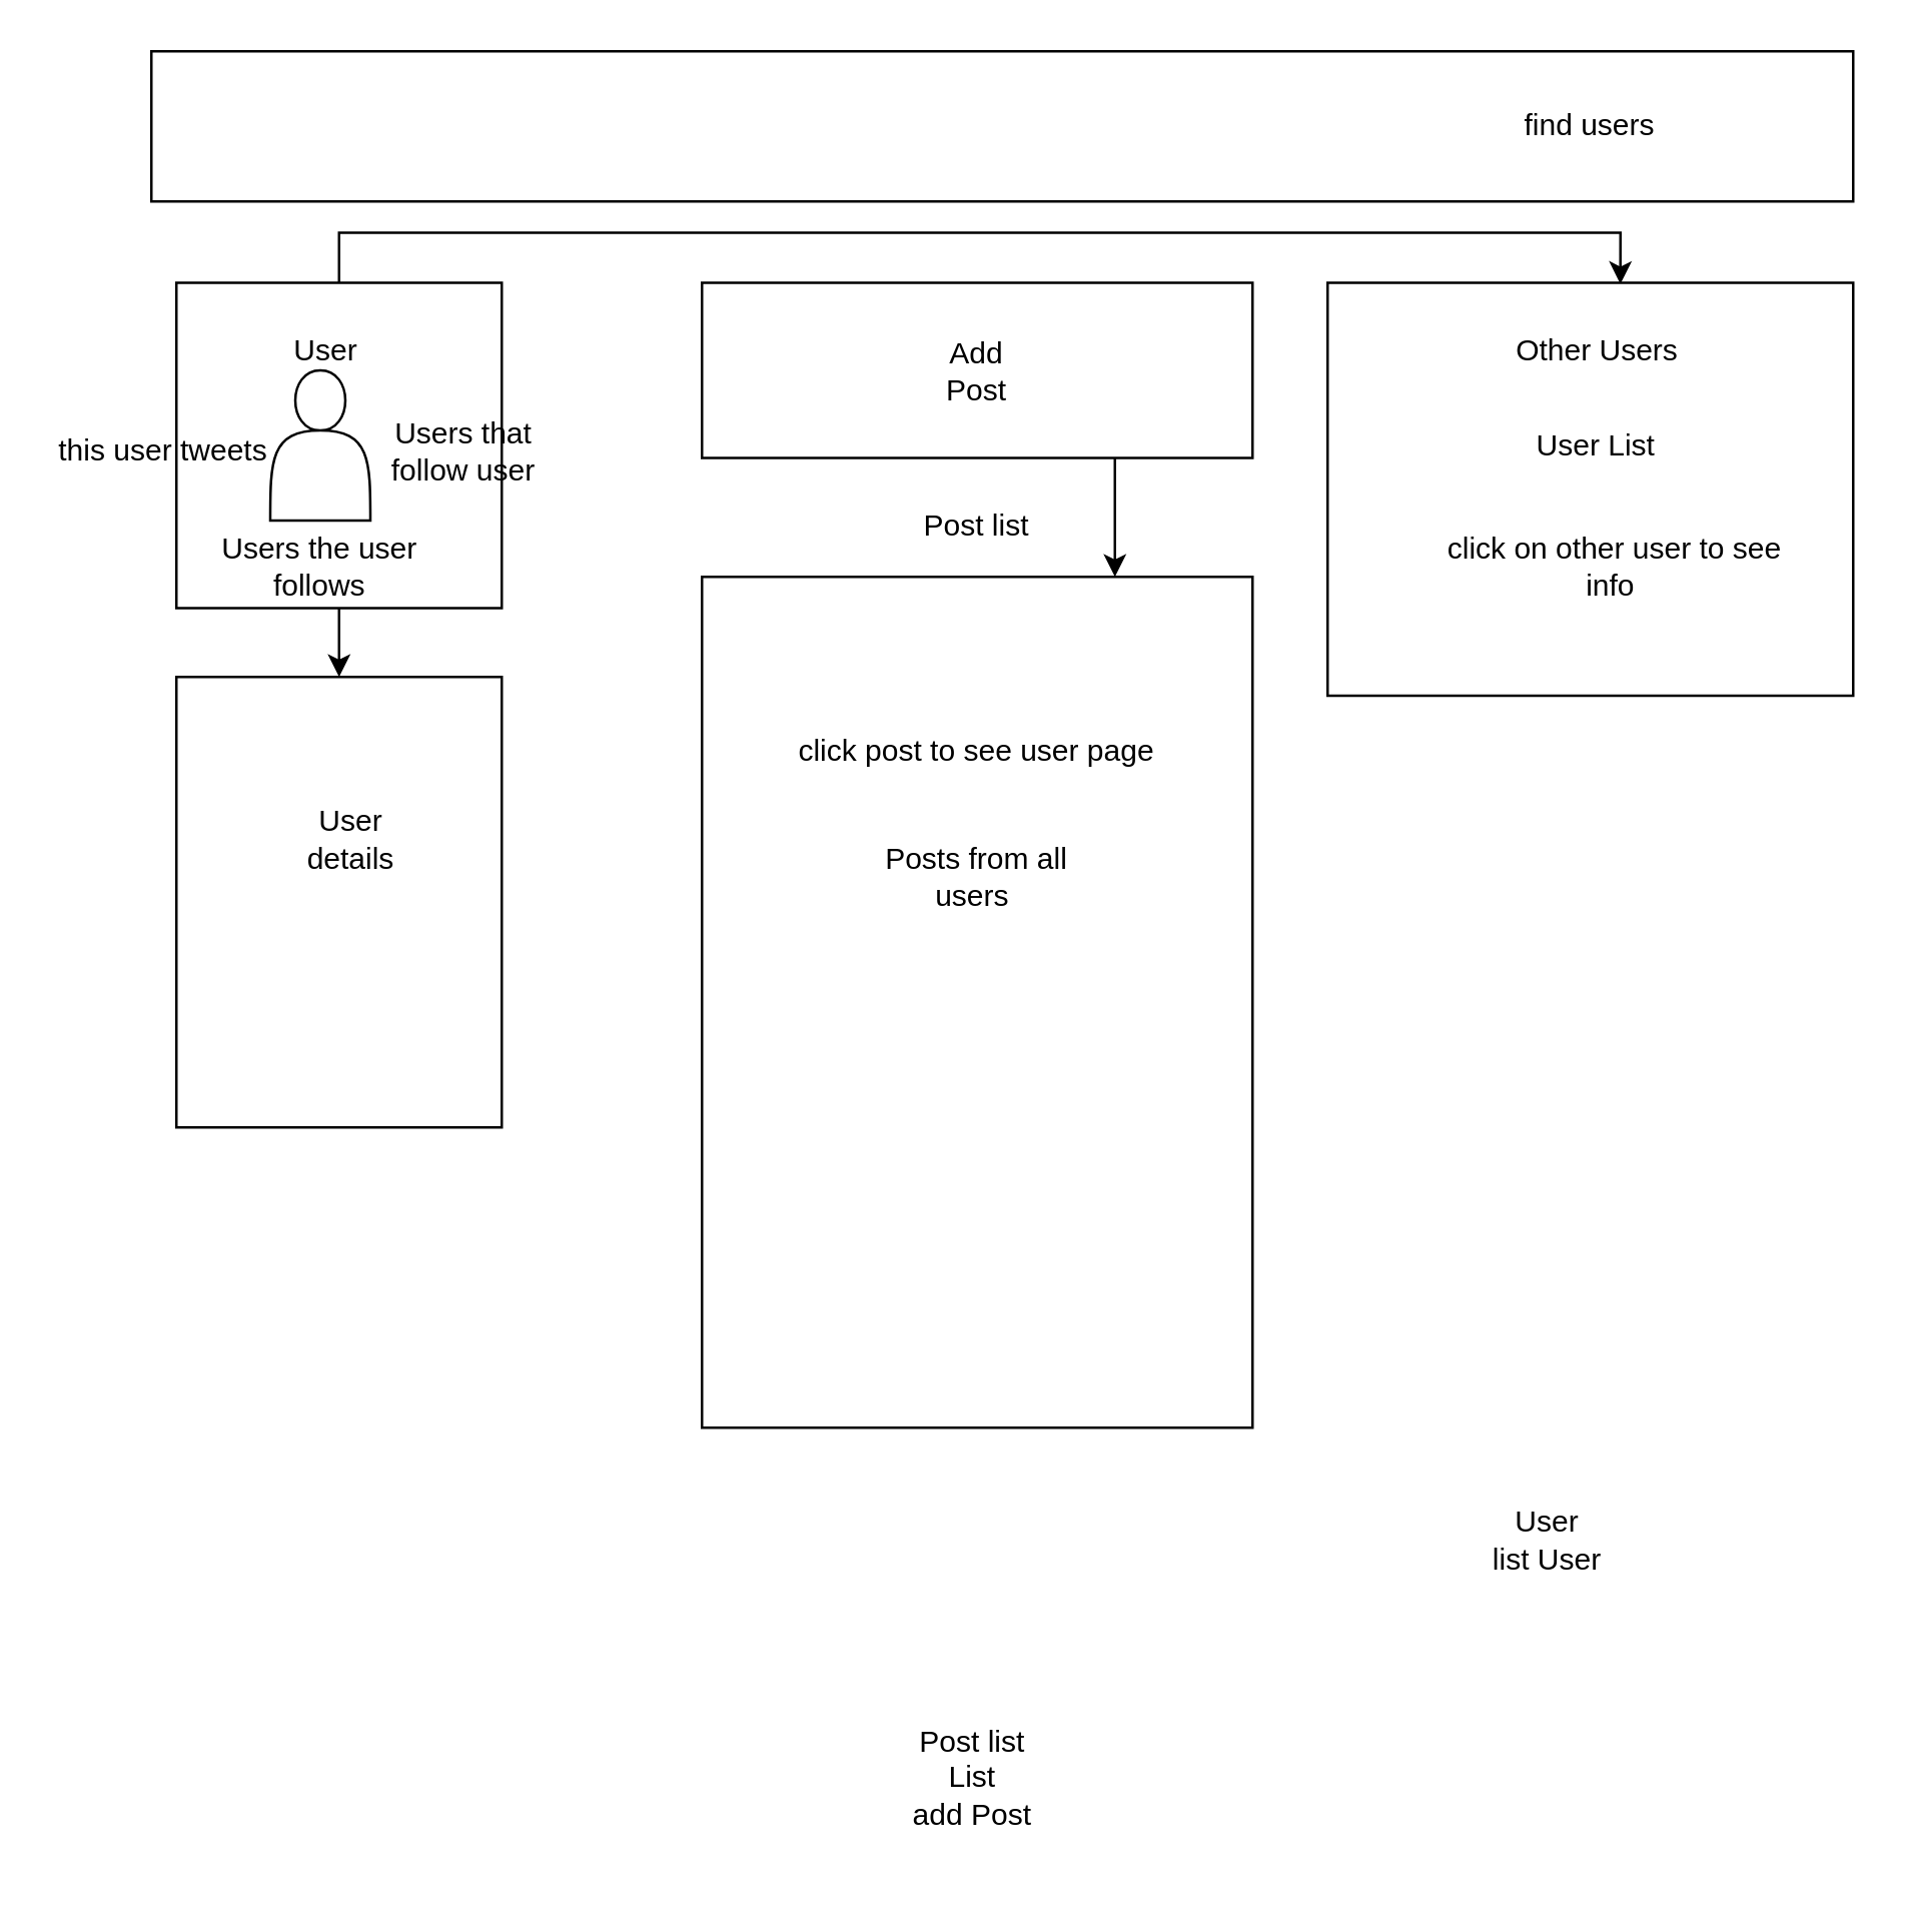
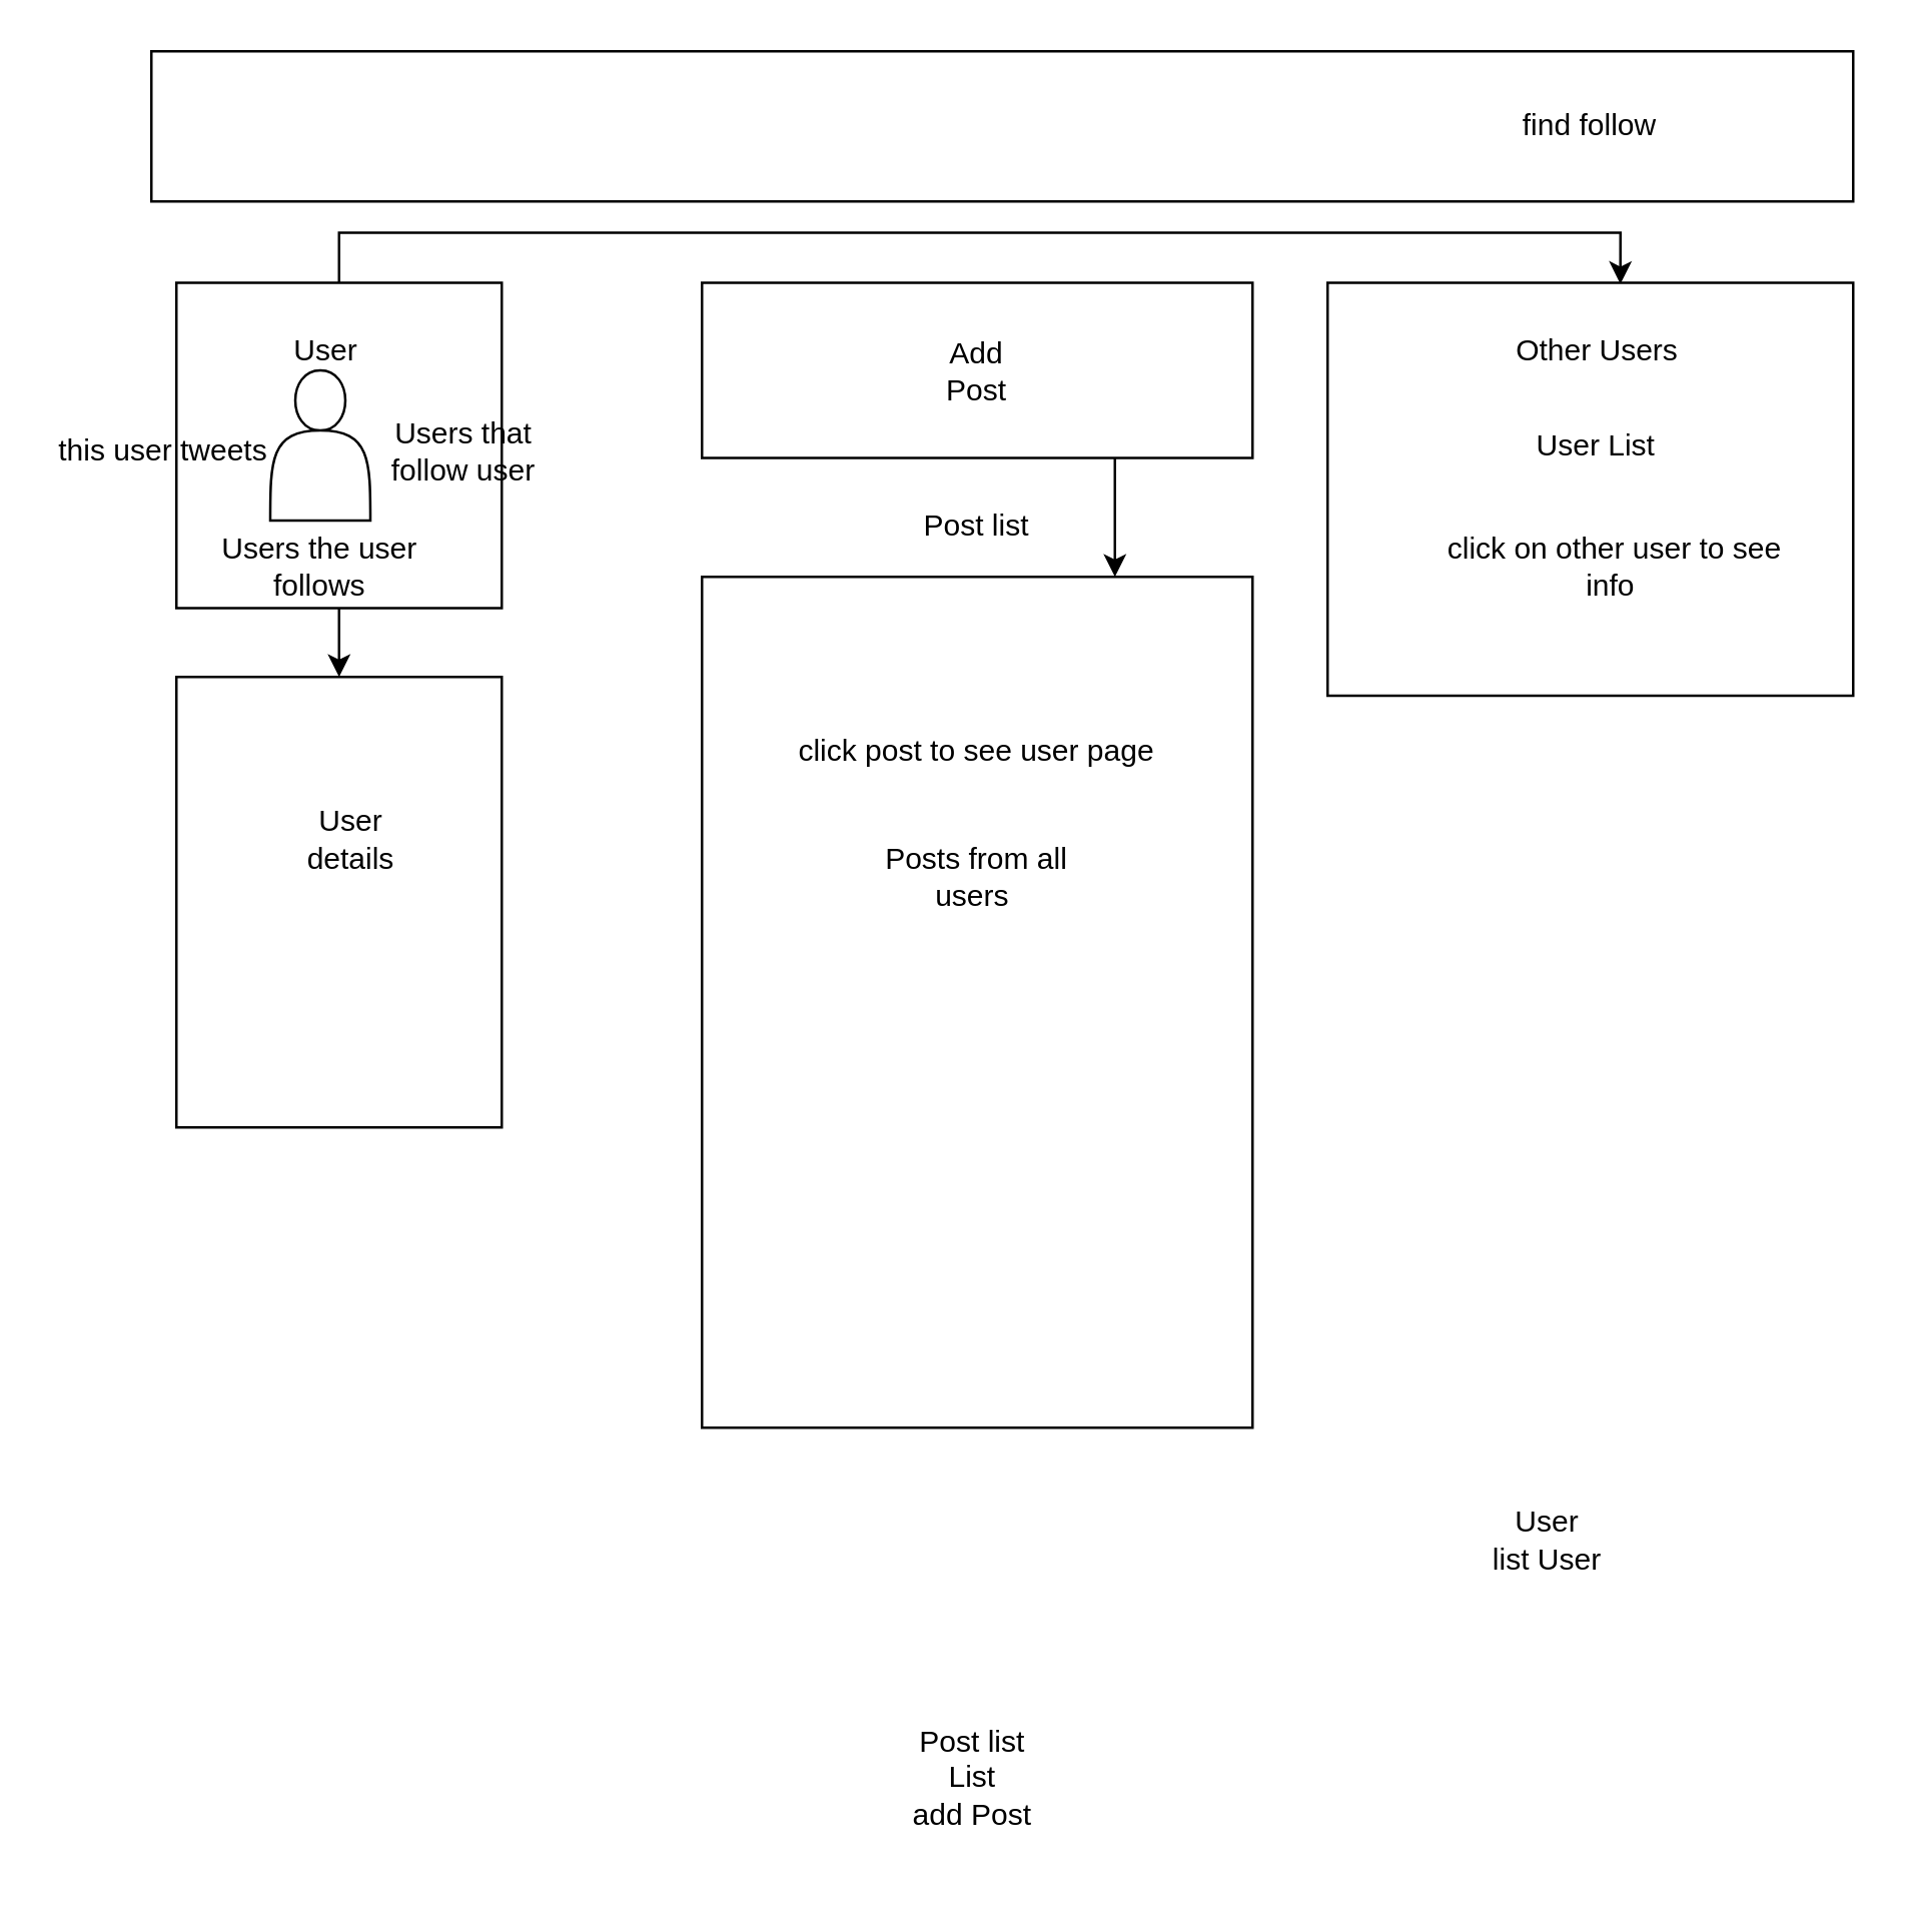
  <mxCell id="0" />
  <mxCell id="1" parent="0" />
  <mxCell id="2" style="edgeStyle=orthogonalEdgeStyle;rounded=0;orthogonalLoop=1;jettySize=auto;html=1;exitX=0.5;exitY=1;exitDx=0;exitDy=0;entryX=0.5;entryY=0;entryDx=0;entryDy=0;" edge="1" parent="1" source="4" target="5"><mxGeometry relative="1" as="geometry" /></mxCell>
  <mxCell id="3" style="edgeStyle=orthogonalEdgeStyle;rounded=0;orthogonalLoop=1;jettySize=auto;html=1;exitX=0.5;exitY=0;exitDx=0;exitDy=0;entryX=0.557;entryY=0.003;entryDx=0;entryDy=0;entryPerimeter=0;" edge="1" parent="1" source="4" target="9"><mxGeometry relative="1" as="geometry" /></mxCell>
  <mxCell id="4" value="" style="whiteSpace=wrap;html=1;aspect=fixed;" vertex="1" parent="1"><mxGeometry x="70" y="112.5" width="130" height="130" as="geometry" /></mxCell>
  <mxCell id="5" value="" style="rounded=0;whiteSpace=wrap;html=1;" vertex="1" parent="1"><mxGeometry x="70" y="270" width="130" height="180" as="geometry" /></mxCell>
  <mxCell id="6" value="" style="rounded=0;whiteSpace=wrap;html=1;" vertex="1" parent="1"><mxGeometry x="280" y="230" width="220" height="340" as="geometry" /></mxCell>
  <mxCell id="7" style="edgeStyle=orthogonalEdgeStyle;rounded=0;orthogonalLoop=1;jettySize=auto;html=1;exitX=0.75;exitY=1;exitDx=0;exitDy=0;entryX=0.75;entryY=0;entryDx=0;entryDy=0;" edge="1" parent="1" source="8" target="6"><mxGeometry relative="1" as="geometry" /></mxCell>
  <mxCell id="8" value="" style="rounded=0;whiteSpace=wrap;html=1;" vertex="1" parent="1"><mxGeometry x="280" y="112.5" width="220" height="70" as="geometry" /></mxCell>
  <mxCell id="9" value="" style="rounded=0;whiteSpace=wrap;html=1;" vertex="1" parent="1"><mxGeometry x="530" y="112.5" width="210" height="165" as="geometry" /></mxCell>
  <mxCell id="10" value="Posts from all users&amp;nbsp;" style="text;html=1;strokeColor=none;fillColor=none;align=center;verticalAlign=middle;whiteSpace=wrap;rounded=0;" vertex="1" parent="1"><mxGeometry x="340" y="340" width="100" height="20" as="geometry" /></mxCell>
  <mxCell id="11" value="" style="rounded=0;whiteSpace=wrap;html=1;" vertex="1" parent="1"><mxGeometry x="60" y="20" width="680" height="60" as="geometry" /></mxCell>
  <mxCell id="12" value="User" style="text;html=1;strokeColor=none;fillColor=none;align=center;verticalAlign=middle;whiteSpace=wrap;rounded=0;" vertex="1" parent="1"><mxGeometry x="110" y="130" width="40" height="20" as="geometry" /></mxCell>
  <mxCell id="13" value="User details" style="text;html=1;strokeColor=none;fillColor=none;align=center;verticalAlign=middle;whiteSpace=wrap;rounded=0;" vertex="1" parent="1"><mxGeometry x="110" y="300" width="60" height="70" as="geometry" /></mxCell>
  <mxCell id="14" value="Post list" style="text;html=1;strokeColor=none;fillColor=none;align=center;verticalAlign=middle;whiteSpace=wrap;rounded=0;" vertex="1" parent="1"><mxGeometry x="360" y="200" width="60" height="20" as="geometry" /></mxCell>
  <mxCell id="15" value="Add Post" style="text;html=1;strokeColor=none;fillColor=none;align=center;verticalAlign=middle;whiteSpace=wrap;rounded=0;" vertex="1" parent="1"><mxGeometry x="370" y="137.5" width="40" height="20" as="geometry" /></mxCell>
  <mxCell id="16" value="Other Users" style="text;html=1;strokeColor=none;fillColor=none;align=center;verticalAlign=middle;whiteSpace=wrap;rounded=0;" vertex="1" parent="1"><mxGeometry x="592.5" y="130" width="90" height="20" as="geometry" /></mxCell>
  <mxCell id="17" value="click on other user to see info&amp;nbsp;" style="text;html=1;strokeColor=none;fillColor=none;align=center;verticalAlign=middle;whiteSpace=wrap;rounded=0;" vertex="1" parent="1"><mxGeometry x="570" y="210" width="150" height="32.5" as="geometry" /></mxCell>
  <mxCell id="18" value="click post to see user page" style="text;html=1;strokeColor=none;fillColor=none;align=center;verticalAlign=middle;whiteSpace=wrap;rounded=0;" vertex="1" parent="1"><mxGeometry x="295" y="290" width="190" height="20" as="geometry" /></mxCell>
  <mxCell id="19" value="Users the user follows" style="text;html=1;strokeColor=none;fillColor=none;align=center;verticalAlign=middle;whiteSpace=wrap;rounded=0;" vertex="1" parent="1"><mxGeometry x="70" y="216.25" width="115" height="20" as="geometry" /></mxCell>
  <mxCell id="20" value="this user tweets" style="text;html=1;strokeColor=none;fillColor=none;align=center;verticalAlign=middle;whiteSpace=wrap;rounded=0;" vertex="1" parent="1"><mxGeometry x="20" y="170" width="90" height="20" as="geometry" /></mxCell>
  <mxCell id="21" value="Users that follow user" style="text;html=1;strokeColor=none;fillColor=none;align=center;verticalAlign=middle;whiteSpace=wrap;rounded=0;" vertex="1" parent="1"><mxGeometry x="150" y="170" width="70" height="20" as="geometry" /></mxCell>
  <mxCell id="22" value="Post list&amp;nbsp;&lt;br&gt;List&amp;nbsp;&lt;br&gt;add Post&amp;nbsp;" style="text;html=1;strokeColor=none;fillColor=none;align=center;verticalAlign=middle;whiteSpace=wrap;rounded=0;" vertex="1" parent="1"><mxGeometry x="280" y="670" width="220" height="80" as="geometry" /></mxCell>
  <mxCell id="23" value="User&lt;br&gt;list User&lt;br&gt;" style="text;html=1;strokeColor=none;fillColor=none;align=center;verticalAlign=middle;whiteSpace=wrap;rounded=0;" vertex="1" parent="1"><mxGeometry x="552.5" y="550" width="130" height="130" as="geometry" /></mxCell>
  <mxCell id="24" value="User List" style="text;html=1;strokeColor=none;fillColor=none;align=center;verticalAlign=middle;whiteSpace=wrap;rounded=0;" vertex="1" parent="1"><mxGeometry x="605" y="165" width="65" height="25" as="geometry" /></mxCell>
- <mxCell id="25" value="find users" style="text;html=1;strokeColor=none;fillColor=none;align=center;verticalAlign=middle;whiteSpace=wrap;rounded=0;" vertex="1" parent="1"><mxGeometry x="590" y="40" width="90" height="20" as="geometry" /></mxCell>
+ <mxCell id="25" value="find follow" style="text;html=1;strokeColor=none;fillColor=none;align=center;verticalAlign=middle;whiteSpace=wrap;rounded=0;" vertex="1" parent="1"><mxGeometry x="590" y="40" width="90" height="20" as="geometry" /></mxCell>
  <mxCell id="26" value="" style="shape=actor;whiteSpace=wrap;html=1;" vertex="1" parent="1"><mxGeometry x="107.5" y="147.5" width="40" height="60" as="geometry" /></mxCell>
